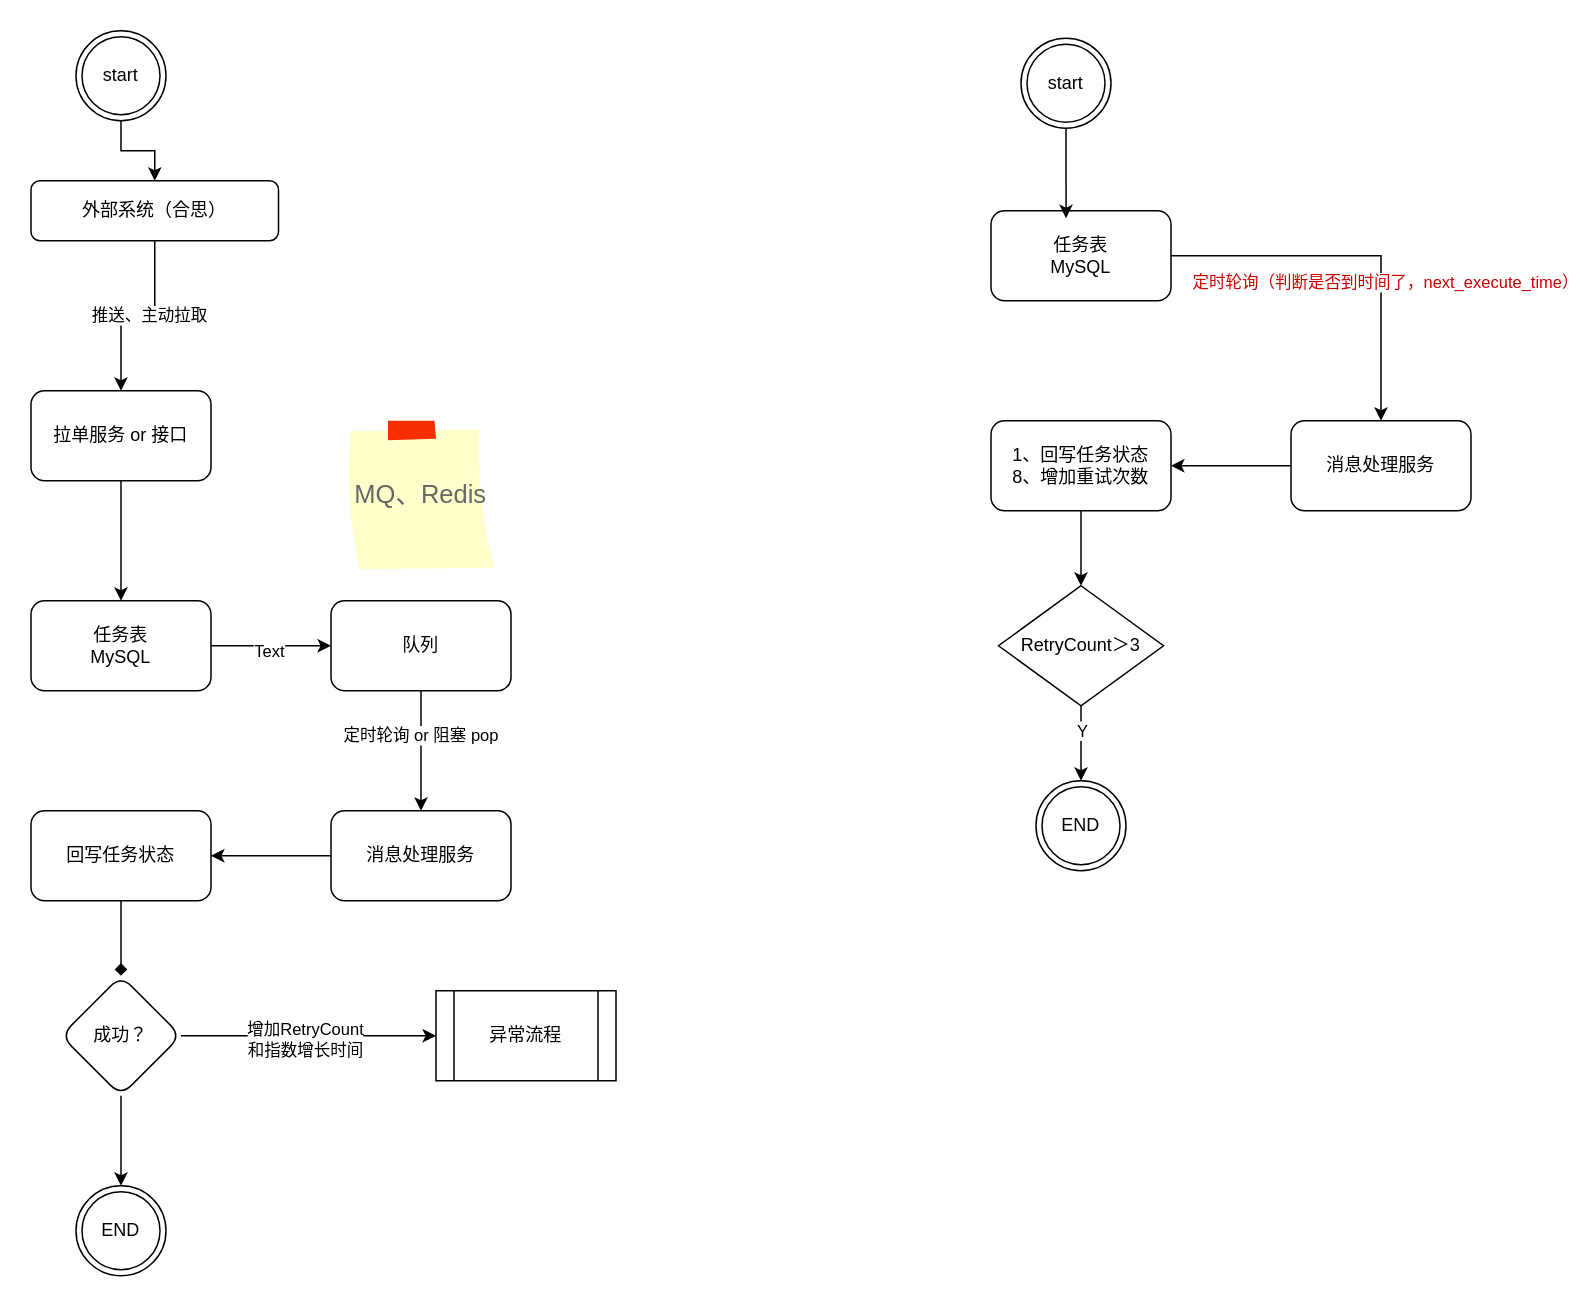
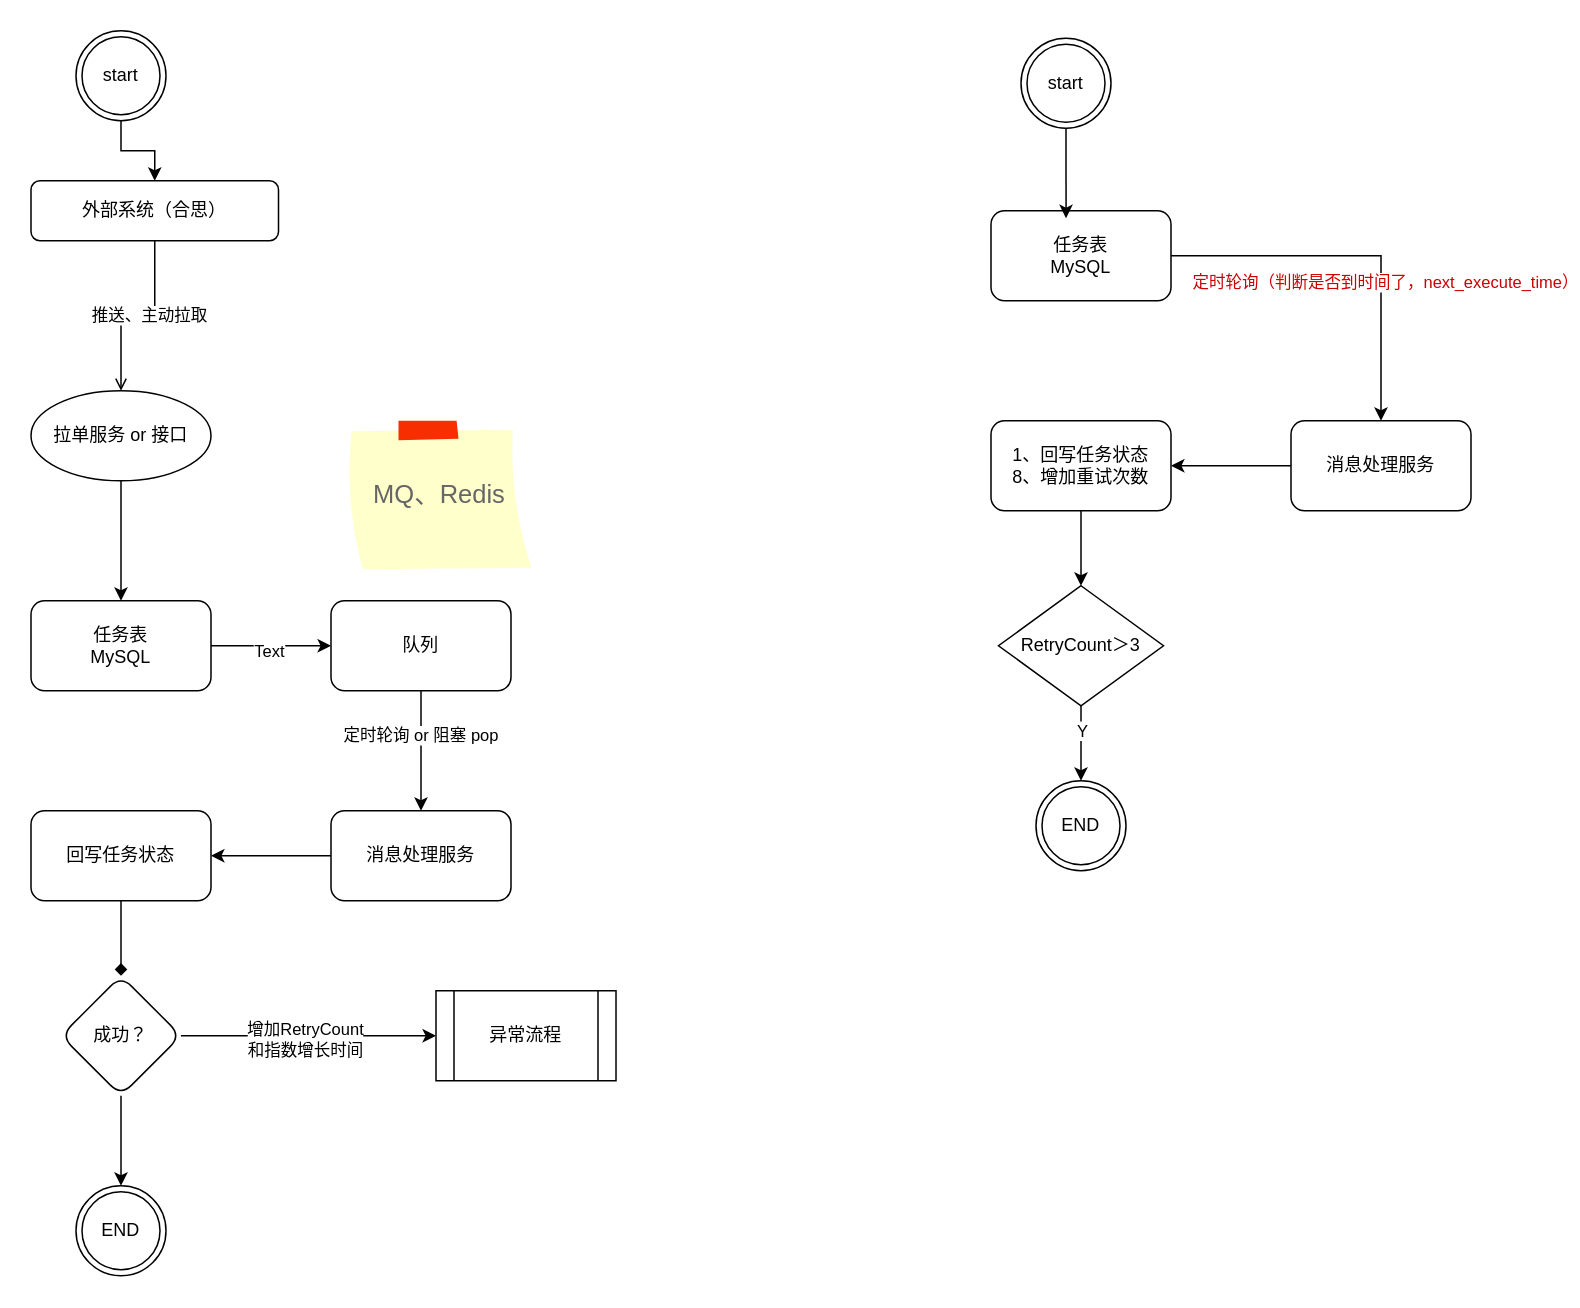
  <mxCell id="0" />
  <mxCell id="1" parent="0" />
- <mxCell id="2" value="" style="edgeStyle=orthogonalEdgeStyle;rounded=0;orthogonalLoop=1;jettySize=auto;html=1;" edge="1" parent="1" source="4" target="6"><mxGeometry relative="1" as="geometry" /></mxCell>
+ <mxCell id="2" value="" style="edgeStyle=orthogonalEdgeStyle;rounded=0;orthogonalLoop=1;jettySize=auto;html=1;endArrow=open;" edge="1" parent="1" source="4" target="6"><mxGeometry relative="1" as="geometry" /></mxCell>
  <mxCell id="3" value="推送、主动拉取" style="edgeLabel;html=1;align=center;verticalAlign=middle;resizable=0;points=[];" vertex="1" connectable="0" parent="2"><mxGeometry x="-0.2" y="-4" relative="1" as="geometry"><mxPoint as="offset" /></mxGeometry></mxCell>
  <mxCell id="4" value="外部系统（合思）" style="rounded=1;whiteSpace=wrap;html=1;" vertex="1" parent="1"><mxGeometry x="20" y="120" width="165" height="40" as="geometry" /></mxCell>
  <mxCell id="5" value="" style="edgeStyle=orthogonalEdgeStyle;rounded=0;orthogonalLoop=1;jettySize=auto;html=1;" edge="1" parent="1" source="6" target="9"><mxGeometry relative="1" as="geometry" /></mxCell>
- <mxCell id="6" value="拉单服务 or 接口" style="whiteSpace=wrap;html=1;rounded=1;" vertex="1" parent="1"><mxGeometry x="20" y="260" width="120" height="60" as="geometry" /></mxCell>
+ <mxCell id="6" value="拉单服务 or 接口" style="ellipse;whiteSpace=wrap;html=1;" vertex="1" parent="1"><mxGeometry x="20" y="260" width="120" height="60" as="geometry" /></mxCell>
  <mxCell id="7" value="" style="edgeStyle=orthogonalEdgeStyle;rounded=0;orthogonalLoop=1;jettySize=auto;html=1;" edge="1" parent="1" source="9" target="12"><mxGeometry relative="1" as="geometry" /></mxCell>
  <mxCell id="8" value="Text" style="edgeLabel;html=1;align=center;verticalAlign=middle;resizable=0;points=[];" vertex="1" connectable="0" parent="7"><mxGeometry x="-0.05" y="-3" relative="1" as="geometry"><mxPoint as="offset" /></mxGeometry></mxCell>
  <mxCell id="9" value="任务表&lt;div&gt;MySQL&lt;/div&gt;" style="whiteSpace=wrap;html=1;rounded=1;" vertex="1" parent="1"><mxGeometry x="20" y="400" width="120" height="60" as="geometry" /></mxCell>
  <mxCell id="10" value="" style="edgeStyle=orthogonalEdgeStyle;rounded=0;orthogonalLoop=1;jettySize=auto;html=1;" edge="1" parent="1" source="12" target="14"><mxGeometry relative="1" as="geometry" /></mxCell>
  <mxCell id="11" value="定时轮询 or 阻塞 pop" style="edgeLabel;html=1;align=center;verticalAlign=middle;resizable=0;points=[];" vertex="1" connectable="0" parent="10"><mxGeometry x="-0.275" y="-1" relative="1" as="geometry"><mxPoint as="offset" /></mxGeometry></mxCell>
  <mxCell id="12" value="队列" style="whiteSpace=wrap;html=1;rounded=1;" vertex="1" parent="1"><mxGeometry x="220" y="400" width="120" height="60" as="geometry" /></mxCell>
  <mxCell id="13" value="" style="edgeStyle=orthogonalEdgeStyle;rounded=0;orthogonalLoop=1;jettySize=auto;html=1;" edge="1" parent="1" source="14" target="17"><mxGeometry relative="1" as="geometry" /></mxCell>
  <mxCell id="14" value="消息处理服务" style="whiteSpace=wrap;html=1;rounded=1;" vertex="1" parent="1"><mxGeometry x="220" y="540" width="120" height="60" as="geometry" /></mxCell>
- <mxCell id="15" value="MQ、Redis" style="strokeWidth=1;shadow=0;dashed=0;align=center;html=1;shape=mxgraph.mockup.text.stickyNote2;fontColor=#666666;mainText=;fontSize=17;whiteSpace=wrap;fillColor=#ffffcc;strokeColor=#F62E00;" vertex="1" parent="1"><mxGeometry x="230" y="280" width="100" height="100" as="geometry" /></mxCell>
+ <mxCell id="15" value="MQ、Redis" style="strokeWidth=1;shadow=0;dashed=0;align=center;html=1;shape=mxgraph.mockup.text.stickyNote2;fontColor=#666666;mainText=;fontSize=17;whiteSpace=wrap;fillColor=#ffffcc;strokeColor=#F62E00;" vertex="1" parent="1"><mxGeometry x="230" y="280" width="125" height="100" as="geometry" /></mxCell>
  <mxCell id="16" value="" style="edgeStyle=orthogonalEdgeStyle;rounded=0;orthogonalLoop=1;jettySize=auto;html=1;endArrow=diamond;" edge="1" parent="1" source="17" target="33"><mxGeometry relative="1" as="geometry" /></mxCell>
  <mxCell id="17" value="回写任务状态" style="whiteSpace=wrap;html=1;rounded=1;" vertex="1" parent="1"><mxGeometry x="20" y="540" width="120" height="60" as="geometry" /></mxCell>
  <mxCell id="18" value="END" style="ellipse;shape=doubleEllipse;html=1;dashed=0;whiteSpace=wrap;aspect=fixed;" vertex="1" parent="1"><mxGeometry x="50" y="790" width="60" height="60" as="geometry" /></mxCell>
  <mxCell id="19" style="edgeStyle=orthogonalEdgeStyle;rounded=0;orthogonalLoop=1;jettySize=auto;html=1;exitX=0.5;exitY=1;exitDx=0;exitDy=0;entryX=0.5;entryY=0;entryDx=0;entryDy=0;" edge="1" parent="1" source="20" target="4"><mxGeometry relative="1" as="geometry" /></mxCell>
  <mxCell id="20" value="start" style="ellipse;shape=doubleEllipse;html=1;dashed=0;whiteSpace=wrap;aspect=fixed;" vertex="1" parent="1"><mxGeometry x="50" y="20" width="60" height="60" as="geometry" /></mxCell>
  <mxCell id="21" value="任务表&lt;div&gt;MySQL&lt;/div&gt;" style="whiteSpace=wrap;html=1;rounded=1;" vertex="1" parent="1"><mxGeometry x="660" y="140" width="120" height="60" as="geometry" /></mxCell>
  <mxCell id="22" value="" style="edgeStyle=orthogonalEdgeStyle;rounded=0;orthogonalLoop=1;jettySize=auto;html=1;exitX=1;exitY=0.5;exitDx=0;exitDy=0;" edge="1" parent="1" source="21" target="25"><mxGeometry relative="1" as="geometry"><mxPoint x="920" y="200" as="sourcePoint" /></mxGeometry></mxCell>
  <mxCell id="23" value="&lt;span style=&quot;color: rgb(204, 0, 0);&quot;&gt;定时轮询（判断是否到时间了，next_execute_time）&lt;/span&gt;" style="edgeLabel;html=1;align=center;verticalAlign=middle;resizable=0;points=[];" vertex="1" connectable="0" parent="22"><mxGeometry x="0.256" y="2" relative="1" as="geometry"><mxPoint as="offset" /></mxGeometry></mxCell>
  <mxCell id="24" value="" style="edgeStyle=orthogonalEdgeStyle;rounded=0;orthogonalLoop=1;jettySize=auto;html=1;" edge="1" parent="1" source="25" target="27"><mxGeometry relative="1" as="geometry" /></mxCell>
  <mxCell id="25" value="消息处理服务" style="whiteSpace=wrap;html=1;rounded=1;" vertex="1" parent="1"><mxGeometry x="860" y="280" width="120" height="60" as="geometry" /></mxCell>
  <mxCell id="26" style="edgeStyle=orthogonalEdgeStyle;rounded=0;orthogonalLoop=1;jettySize=auto;html=1;exitX=0.5;exitY=1;exitDx=0;exitDy=0;" edge="1" parent="1" source="27" target="38"><mxGeometry relative="1" as="geometry" /></mxCell>
  <mxCell id="27" value="1、回写任务状态&lt;div&gt;8、增加重试次数&lt;/div&gt;" style="whiteSpace=wrap;html=1;rounded=1;" vertex="1" parent="1"><mxGeometry x="660" y="280" width="120" height="60" as="geometry" /></mxCell>
  <mxCell id="28" style="edgeStyle=orthogonalEdgeStyle;rounded=0;orthogonalLoop=1;jettySize=auto;html=1;exitX=0.5;exitY=1;exitDx=0;exitDy=0;entryX=0.417;entryY=0.083;entryDx=0;entryDy=0;entryPerimeter=0;" edge="1" parent="1" source="29" target="21"><mxGeometry relative="1" as="geometry"><mxPoint x="710" y="125" as="targetPoint" /></mxGeometry></mxCell>
  <mxCell id="29" value="start" style="ellipse;shape=doubleEllipse;html=1;dashed=0;whiteSpace=wrap;aspect=fixed;" vertex="1" parent="1"><mxGeometry x="680" y="25" width="60" height="60" as="geometry" /></mxCell>
  <mxCell id="30" style="edgeStyle=orthogonalEdgeStyle;rounded=0;orthogonalLoop=1;jettySize=auto;html=1;exitX=0.5;exitY=1;exitDx=0;exitDy=0;entryX=0.5;entryY=0;entryDx=0;entryDy=0;" edge="1" parent="1" source="33" target="18"><mxGeometry relative="1" as="geometry" /></mxCell>
  <mxCell id="31" style="edgeStyle=orthogonalEdgeStyle;rounded=0;orthogonalLoop=1;jettySize=auto;html=1;exitX=1;exitY=0.5;exitDx=0;exitDy=0;" edge="1" parent="1" source="33" target="34"><mxGeometry relative="1" as="geometry" /></mxCell>
  <mxCell id="32" value="增加RetryCount&lt;div&gt;和指数增长时间&lt;/div&gt;" style="edgeLabel;html=1;align=center;verticalAlign=middle;resizable=0;points=[];" vertex="1" connectable="0" parent="31"><mxGeometry x="-0.04" y="-2" relative="1" as="geometry"><mxPoint as="offset" /></mxGeometry></mxCell>
  <mxCell id="33" value="成功？" style="rhombus;whiteSpace=wrap;html=1;rounded=1;" vertex="1" parent="1"><mxGeometry x="40" y="650" width="80" height="80" as="geometry" /></mxCell>
  <mxCell id="34" value="异常流程" style="shape=process;whiteSpace=wrap;html=1;backgroundOutline=1;" vertex="1" parent="1"><mxGeometry x="290" y="660" width="120" height="60" as="geometry" /></mxCell>
  <mxCell id="35" value="END" style="ellipse;shape=doubleEllipse;html=1;dashed=0;whiteSpace=wrap;aspect=fixed;" vertex="1" parent="1"><mxGeometry x="690" y="520" width="60" height="60" as="geometry" /></mxCell>
  <mxCell id="36" style="edgeStyle=orthogonalEdgeStyle;rounded=0;orthogonalLoop=1;jettySize=auto;html=1;exitX=0.5;exitY=1;exitDx=0;exitDy=0;entryX=0.5;entryY=0;entryDx=0;entryDy=0;" edge="1" parent="1" source="38" target="35"><mxGeometry relative="1" as="geometry" /></mxCell>
  <mxCell id="37" value="Y" style="edgeLabel;html=1;align=center;verticalAlign=middle;resizable=0;points=[];" vertex="1" connectable="0" parent="36"><mxGeometry x="-0.36" relative="1" as="geometry"><mxPoint as="offset" /></mxGeometry></mxCell>
  <mxCell id="38" value="RetryCount＞3" style="rhombus;whiteSpace=wrap;html=1;" vertex="1" parent="1"><mxGeometry x="665" y="390" width="110" height="80" as="geometry" /></mxCell>
